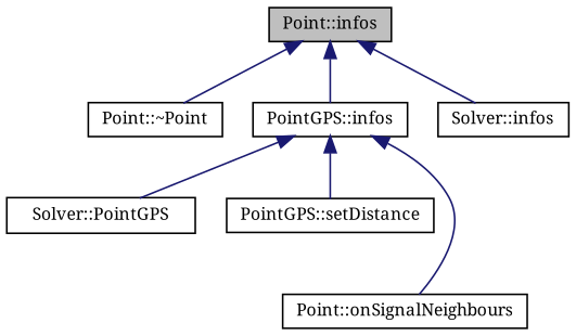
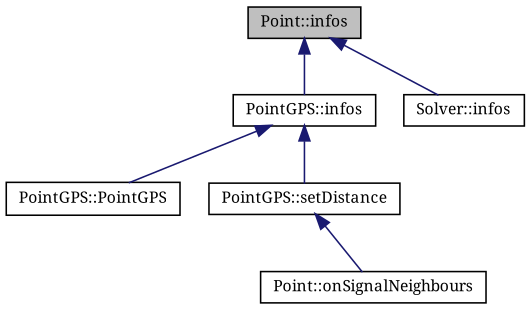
  digraph {
    fontname="Noto Serif"
    rankdir=TB
    node [color=black fontname="Noto Serif" fontsize=10 shape=record]
    edge [color=midnightblue dir=back fontname="Noto Serif" fontsize=10 labelfontname=Helvetica labelfontsize=10 style=solid]
    n1 [fillcolor=grey75 fontcolor=black height=0.2 label="Point::infos" style=filled width=0.4]
-   n2 [height=0.2 label="Point::~Point" width=0.4]
    n3 [height=0.2 label="PointGPS::infos" width=0.4]
    n4 [height=0.2 label="Solver::infos" width=0.4]
-   n5 [height=0.2 label="Solver::PointGPS" width=0.4]
+   n5 [height=0.2 label="PointGPS::PointGPS" width=0.4]
    n6 [height=0.2 label="PointGPS::setDistance" width=0.4]
    n7 [height=0.2 label="Point::onSignalNeighbours" width=0.4]
-   n1 -> n2
    n1 -> n3
    n1 -> n4
    n3 -> n5
    n3 -> n6
-   n3 -> n7
+   n6 -> n7
  }
